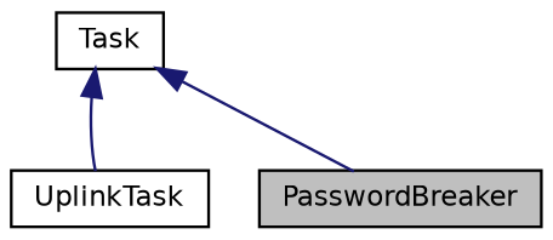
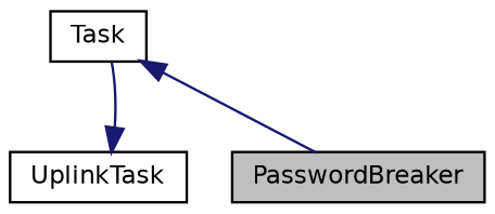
  digraph {
    node [color=black fillcolor=white fontname=Helvetica fontsize=10 shape=record style=filled]
    edge [color=midnightblue dir=back fontname=Helvetica fontsize=10 labelfontname=Helvetica labelfontsize=10 style=solid]
    n1 [fillcolor=grey75 fontcolor=black height=0.2 label=PasswordBreaker width=0.4]
    n2 [height=0.2 label=UplinkTask width=0.4]
    n3 [height=0.2 label=Task width=0.4]
    n3 -> n1
-   n3 -> n2
+   n2 -> n3
  }
